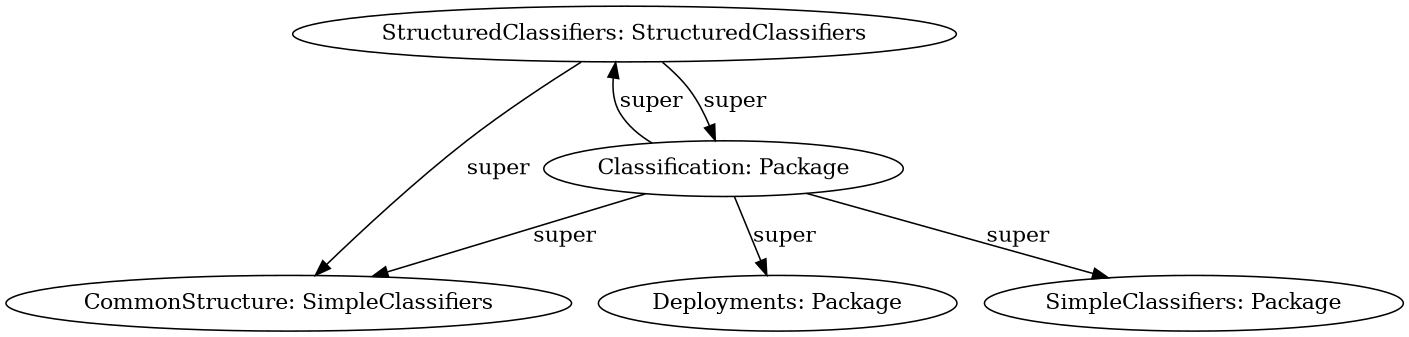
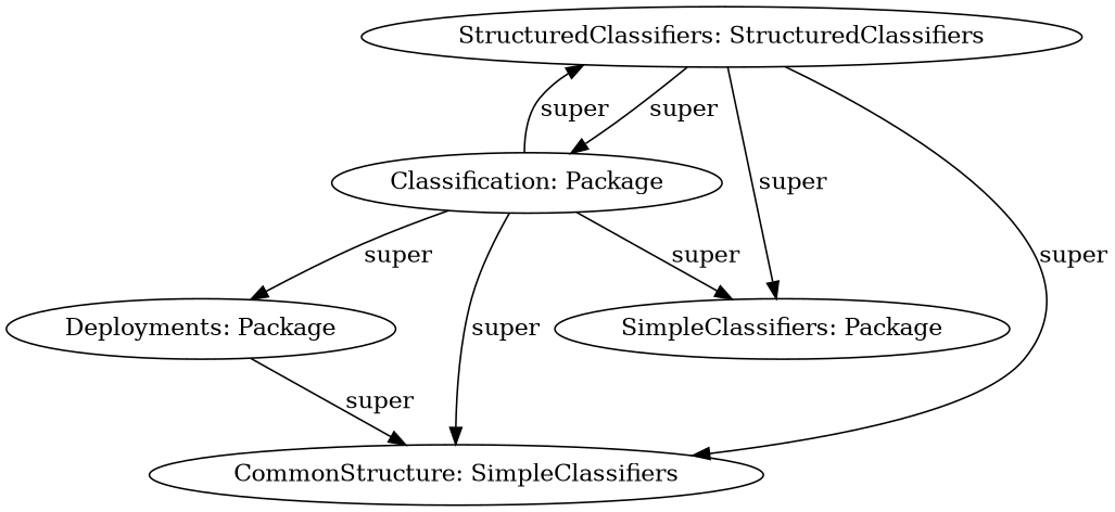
  digraph {
    node [fillcolor=white style=solid]
    edge [color=black style=solid]
    n1 [label="StructuredClassifiers: StructuredClassifiers"]
    n2 [label="Classification: Package"]
    n3 [label="SimpleClassifiers: Package"]
    n4 [label="CommonStructure: SimpleClassifiers"]
    n5 [label="Deployments: Package"]
    subgraph sub_1 {
      shape=box
      style=filled
    }
    n1 -> n2 [label=super]
+   n1 -> n3 [label=super]
    n1 -> n4 [label=super]
    n2 -> n1 [label=super]
    n2 -> n3 [label=super]
    n2 -> n4 [label=super]
    n2 -> n5 [label=super]
+   n5 -> n4 [label=super]
  }
